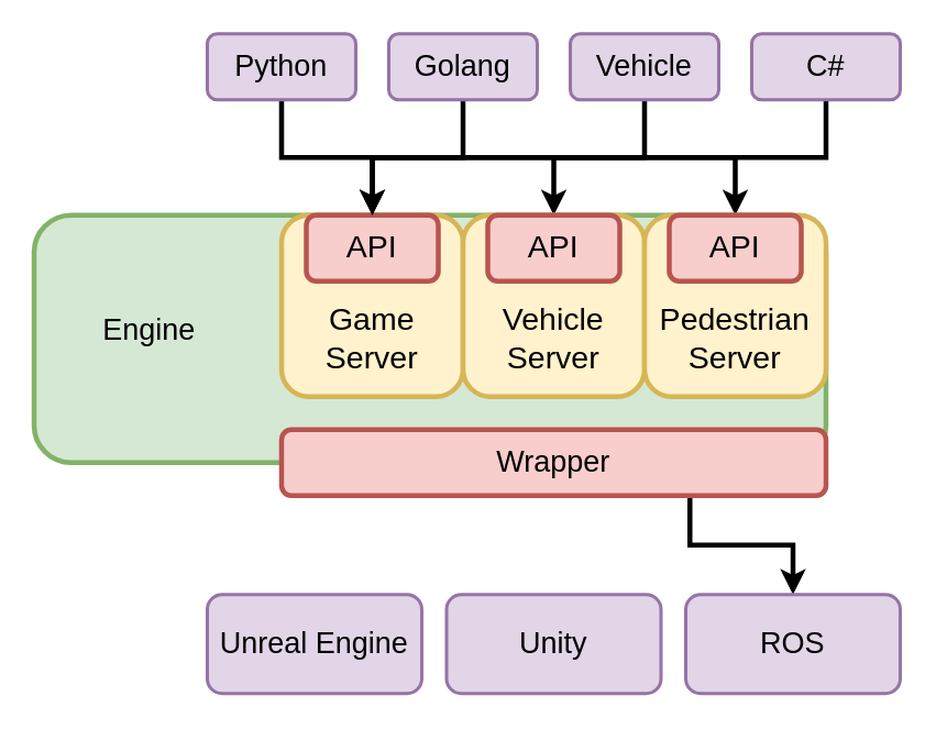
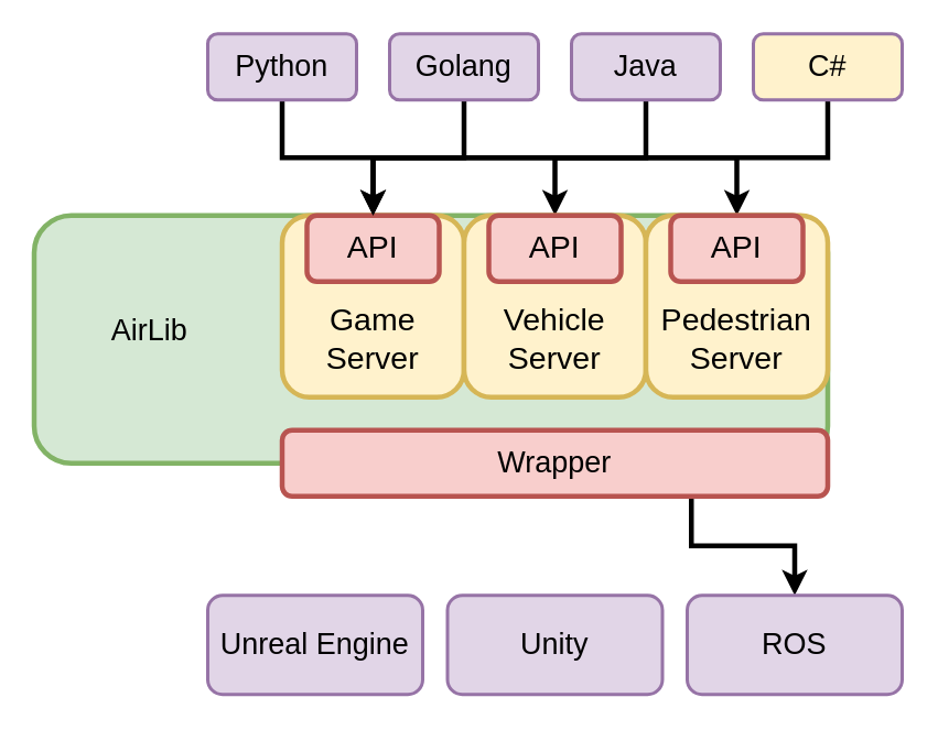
  <mxCell id="0" />
  <mxCell id="1" parent="0" />
  <mxCell id="2" style="edgeStyle=orthogonalEdgeStyle;rounded=0;orthogonalLoop=1;jettySize=auto;html=1;exitX=0.75;exitY=1;exitDx=0;exitDy=0;fontSize=18;strokeWidth=3;" edge="1" parent="1" source="12" target="11"><mxGeometry relative="1" as="geometry" /></mxCell>
  <mxCell id="3" value="" style="rounded=1;whiteSpace=wrap;html=1;fillColor=#d5e8d4;strokeColor=#82b366;strokeWidth=3;" vertex="1" parent="1"><mxGeometry x="20" y="130" width="480" height="150" as="geometry" /></mxCell>
  <mxCell id="4" value="" style="rounded=1;whiteSpace=wrap;html=1;fillColor=#fff2cc;strokeColor=#d6b656;strokeWidth=3;" vertex="1" parent="1"><mxGeometry x="170" y="130" width="110" height="110" as="geometry" /></mxCell>
  <mxCell id="5" value="" style="rounded=1;whiteSpace=wrap;html=1;fillColor=#f8cecc;strokeColor=#b85450;strokeWidth=3;" vertex="1" parent="1"><mxGeometry x="185" y="130" width="80" height="40" as="geometry" /></mxCell>
  <mxCell id="6" value="&lt;font style=&quot;font-size: 19px&quot;&gt;API&lt;/font&gt;" style="text;html=1;strokeColor=none;fillColor=none;align=center;verticalAlign=middle;whiteSpace=wrap;rounded=0;strokeWidth=3;" vertex="1" parent="1"><mxGeometry x="205" y="140" width="40" height="20" as="geometry" /></mxCell>
  <mxCell id="7" value="&lt;font style=&quot;font-size: 19px&quot;&gt;Game Server&lt;/font&gt;" style="text;html=1;strokeColor=none;fillColor=none;align=center;verticalAlign=middle;whiteSpace=wrap;rounded=0;strokeWidth=3;fontSize=18;" vertex="1" parent="1"><mxGeometry x="190" y="195" width="70" height="20" as="geometry" /></mxCell>
- <mxCell id="8" value="Engine" style="text;html=1;strokeColor=none;fillColor=none;align=center;verticalAlign=middle;whiteSpace=wrap;rounded=0;fontSize=18;strokeWidth=3;" vertex="1" parent="1"><mxGeometry x="70" y="190" width="40" height="20" as="geometry" /></mxCell>
+ <mxCell id="8" value="AirLib" style="text;html=1;strokeColor=none;fillColor=none;align=center;verticalAlign=middle;whiteSpace=wrap;rounded=0;fontSize=18;strokeWidth=3;" vertex="1" parent="1"><mxGeometry x="70" y="190" width="40" height="20" as="geometry" /></mxCell>
  <mxCell id="9" value="Unity" style="rounded=1;whiteSpace=wrap;html=1;strokeWidth=2;fontSize=18;fillColor=#e1d5e7;strokeColor=#9673a6;" vertex="1" parent="1"><mxGeometry x="270" y="360" width="130" height="60" as="geometry" /></mxCell>
  <mxCell id="10" value="Unreal Engine" style="rounded=1;whiteSpace=wrap;html=1;strokeWidth=2;fontSize=18;fillColor=#e1d5e7;strokeColor=#9673a6;" vertex="1" parent="1"><mxGeometry x="125" y="360" width="130" height="60" as="geometry" /></mxCell>
  <mxCell id="11" value="ROS" style="rounded=1;whiteSpace=wrap;html=1;strokeWidth=2;fontSize=18;fillColor=#e1d5e7;strokeColor=#9673a6;" vertex="1" parent="1"><mxGeometry x="415" y="360" width="130" height="60" as="geometry" /></mxCell>
  <mxCell id="12" value="Wrapper" style="rounded=1;whiteSpace=wrap;html=1;strokeWidth=3;fontSize=18;fillColor=#f8cecc;strokeColor=#b85450;" vertex="1" parent="1"><mxGeometry x="170" y="260" width="330" height="40" as="geometry" /></mxCell>
  <mxCell id="13" style="edgeStyle=orthogonalEdgeStyle;rounded=0;orthogonalLoop=1;jettySize=auto;html=1;exitX=0.5;exitY=1;exitDx=0;exitDy=0;fontSize=18;strokeWidth=3;entryX=0.5;entryY=0;entryDx=0;entryDy=0;" edge="1" parent="1" source="14" target="26"><mxGeometry relative="1" as="geometry"><mxPoint x="420" y="130" as="targetPoint" /></mxGeometry></mxCell>
  <mxCell id="14" value="Python" style="rounded=1;whiteSpace=wrap;html=1;strokeWidth=2;fontSize=18;fillColor=#e1d5e7;strokeColor=#9673a6;" vertex="1" parent="1"><mxGeometry x="125" y="20" width="90" height="40" as="geometry" /></mxCell>
  <mxCell id="15" style="edgeStyle=orthogonalEdgeStyle;rounded=0;orthogonalLoop=1;jettySize=auto;html=1;exitX=0.5;exitY=1;exitDx=0;exitDy=0;entryX=0.5;entryY=0;entryDx=0;entryDy=0;fontSize=18;strokeWidth=3;" edge="1" parent="1" source="16" target="5"><mxGeometry relative="1" as="geometry" /></mxCell>
  <mxCell id="16" value="Golang" style="rounded=1;whiteSpace=wrap;html=1;strokeWidth=2;fontSize=18;fillColor=#e1d5e7;strokeColor=#9673a6;" vertex="1" parent="1"><mxGeometry x="235" y="20" width="90" height="40" as="geometry" /></mxCell>
  <mxCell id="17" style="edgeStyle=orthogonalEdgeStyle;rounded=0;orthogonalLoop=1;jettySize=auto;html=1;exitX=0.5;exitY=1;exitDx=0;exitDy=0;entryX=0.5;entryY=0;entryDx=0;entryDy=0;fontSize=18;strokeWidth=3;" edge="1" parent="1" source="18" target="5"><mxGeometry relative="1" as="geometry" /></mxCell>
- <mxCell id="18" value="Vehicle" style="rounded=1;whiteSpace=wrap;html=1;strokeWidth=2;fontSize=18;fillColor=#e1d5e7;strokeColor=#9673a6;" vertex="1" parent="1"><mxGeometry x="345" y="20" width="90" height="40" as="geometry" /></mxCell>
+ <mxCell id="18" value="Java" style="rounded=1;whiteSpace=wrap;html=1;strokeWidth=2;fontSize=18;fillColor=#e1d5e7;strokeColor=#9673a6;" vertex="1" parent="1"><mxGeometry x="345" y="20" width="90" height="40" as="geometry" /></mxCell>
  <mxCell id="19" style="edgeStyle=orthogonalEdgeStyle;rounded=0;orthogonalLoop=1;jettySize=auto;html=1;exitX=0.5;exitY=1;exitDx=0;exitDy=0;entryX=0.5;entryY=0;entryDx=0;entryDy=0;fontSize=18;strokeWidth=3;" edge="1" parent="1" source="20" target="22"><mxGeometry relative="1" as="geometry" /></mxCell>
- <mxCell id="20" value="C#" style="rounded=1;whiteSpace=wrap;html=1;strokeWidth=2;fontSize=18;fillColor=#e1d5e7;strokeColor=#9673a6;" vertex="1" parent="1"><mxGeometry x="455" y="20" width="90" height="40" as="geometry" /></mxCell>
+ <mxCell id="20" value="C#" style="rounded=1;whiteSpace=wrap;html=1;strokeWidth=2;fontSize=18;fillColor=#fff2cc;strokeColor=#9673a6;" vertex="1" parent="1"><mxGeometry x="455" y="20" width="90" height="40" as="geometry" /></mxCell>
  <mxCell id="21" value="" style="rounded=1;whiteSpace=wrap;html=1;fillColor=#fff2cc;strokeColor=#d6b656;strokeWidth=3;" vertex="1" parent="1"><mxGeometry x="280" y="130" width="110" height="110" as="geometry" /></mxCell>
  <mxCell id="22" value="" style="rounded=1;whiteSpace=wrap;html=1;fillColor=#f8cecc;strokeColor=#b85450;strokeWidth=3;" vertex="1" parent="1"><mxGeometry x="295" y="130" width="80" height="40" as="geometry" /></mxCell>
  <mxCell id="23" value="&lt;font style=&quot;font-size: 19px&quot;&gt;API&lt;/font&gt;" style="text;html=1;strokeColor=none;fillColor=none;align=center;verticalAlign=middle;whiteSpace=wrap;rounded=0;strokeWidth=3;" vertex="1" parent="1"><mxGeometry x="315" y="140" width="40" height="20" as="geometry" /></mxCell>
  <mxCell id="24" value="&lt;font style=&quot;font-size: 19px&quot;&gt;Vehicle Server&lt;/font&gt;" style="text;html=1;strokeColor=none;fillColor=none;align=center;verticalAlign=middle;whiteSpace=wrap;rounded=0;strokeWidth=3;fontSize=18;" vertex="1" parent="1"><mxGeometry x="300" y="195" width="70" height="20" as="geometry" /></mxCell>
  <mxCell id="25" value="" style="rounded=1;whiteSpace=wrap;html=1;fillColor=#fff2cc;strokeColor=#d6b656;strokeWidth=3;" vertex="1" parent="1"><mxGeometry x="390" y="130" width="110" height="110" as="geometry" /></mxCell>
  <mxCell id="26" value="" style="rounded=1;whiteSpace=wrap;html=1;fillColor=#f8cecc;strokeColor=#b85450;strokeWidth=3;" vertex="1" parent="1"><mxGeometry x="405" y="130" width="80" height="40" as="geometry" /></mxCell>
  <mxCell id="27" value="&lt;font style=&quot;font-size: 19px&quot;&gt;API&lt;/font&gt;" style="text;html=1;strokeColor=none;fillColor=none;align=center;verticalAlign=middle;whiteSpace=wrap;rounded=0;strokeWidth=3;" vertex="1" parent="1"><mxGeometry x="425" y="140" width="40" height="20" as="geometry" /></mxCell>
  <mxCell id="28" value="&lt;font style=&quot;font-size: 19px&quot;&gt;Pedestrian Server&lt;/font&gt;" style="text;html=1;strokeColor=none;fillColor=none;align=center;verticalAlign=middle;whiteSpace=wrap;rounded=0;strokeWidth=3;fontSize=18;" vertex="1" parent="1"><mxGeometry x="400" y="195" width="90" height="20" as="geometry" /></mxCell>
